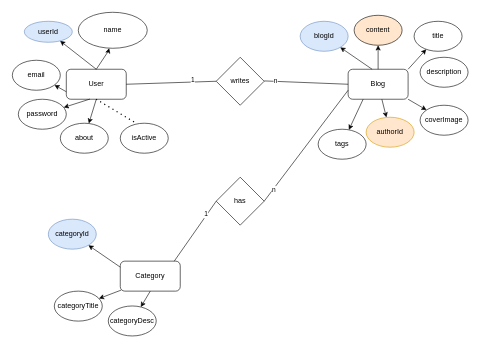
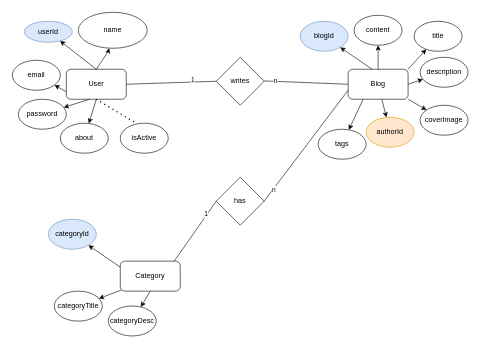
  <mxCell id="0" />
  <mxCell id="1" parent="0" />
  <mxCell id="2" value="User" style="rounded=1;whiteSpace=wrap;html=1;" vertex="1" parent="1"><mxGeometry x="110" y="115" width="100" height="50" as="geometry" /></mxCell>
  <mxCell id="3" value="userId" style="ellipse;whiteSpace=wrap;html=1;fillColor=#dae8fc;strokeColor=#6c8ebf;" vertex="1" parent="1"><mxGeometry x="40" y="35" width="80" height="35" as="geometry" /></mxCell>
  <mxCell id="4" value="" style="endArrow=classic;html=1;rounded=0;exitX=0.5;exitY=0;exitDx=0;exitDy=0;" edge="1" parent="1" source="2" target="3"><mxGeometry width="50" height="50" relative="1" as="geometry"><mxPoint x="80" y="125" as="sourcePoint" /><mxPoint x="130" y="75" as="targetPoint" /></mxGeometry></mxCell>
  <mxCell id="5" value="name" style="ellipse;whiteSpace=wrap;html=1;" vertex="1" parent="1"><mxGeometry x="130" y="20" width="115" height="60" as="geometry" /></mxCell>
  <mxCell id="6" value="" style="endArrow=classic;html=1;rounded=0;" edge="1" parent="1" target="5"><mxGeometry width="50" height="50" relative="1" as="geometry"><mxPoint x="160" y="115" as="sourcePoint" /><mxPoint x="220" y="60" as="targetPoint" /><Array as="points"><mxPoint x="180" y="85" /></Array></mxGeometry></mxCell>
  <mxCell id="7" value="email" style="ellipse;whiteSpace=wrap;html=1;" vertex="1" parent="1"><mxGeometry x="20" y="100" width="80" height="50" as="geometry" /></mxCell>
  <mxCell id="8" value="" style="endArrow=classic;html=1;rounded=0;exitX=0;exitY=0.75;exitDx=0;exitDy=0;" edge="1" parent="1" target="7" source="2"><mxGeometry width="50" height="50" relative="1" as="geometry"><mxPoint x="140" y="180" as="sourcePoint" /><mxPoint x="110" y="140" as="targetPoint" /></mxGeometry></mxCell>
  <mxCell id="9" value="password" style="ellipse;whiteSpace=wrap;html=1;" vertex="1" parent="1"><mxGeometry x="30" y="165" width="80" height="50" as="geometry" /></mxCell>
  <mxCell id="10" value="" style="endArrow=classic;html=1;rounded=0;exitX=0.394;exitY=0.994;exitDx=0;exitDy=0;exitPerimeter=0;" edge="1" parent="1" target="9" source="2"><mxGeometry width="50" height="50" relative="1" as="geometry"><mxPoint x="150" y="245" as="sourcePoint" /><mxPoint x="120" y="205" as="targetPoint" /></mxGeometry></mxCell>
  <mxCell id="11" value="about" style="ellipse;whiteSpace=wrap;html=1;" vertex="1" parent="1"><mxGeometry x="100" y="205" width="80" height="50" as="geometry" /></mxCell>
  <mxCell id="12" value="" style="endArrow=classic;html=1;rounded=0;exitX=0.5;exitY=1;exitDx=0;exitDy=0;" edge="1" parent="1" target="11" source="2"><mxGeometry width="50" height="50" relative="1" as="geometry"><mxPoint x="220" y="285" as="sourcePoint" /><mxPoint x="190" y="245" as="targetPoint" /></mxGeometry></mxCell>
  <mxCell id="13" value="Blog" style="rounded=1;whiteSpace=wrap;html=1;" vertex="1" parent="1"><mxGeometry x="580" y="115" width="100" height="50" as="geometry" /></mxCell>
  <mxCell id="14" value="blogId" style="ellipse;whiteSpace=wrap;html=1;fillColor=#dae8fc;strokeColor=#6c8ebf;" vertex="1" parent="1"><mxGeometry x="500" y="35" width="80" height="50" as="geometry" /></mxCell>
  <mxCell id="15" value="" style="endArrow=classic;html=1;rounded=0;exitX=0.5;exitY=0;exitDx=0;exitDy=0;" edge="1" parent="1" target="14"><mxGeometry width="50" height="50" relative="1" as="geometry"><mxPoint x="620" y="115" as="sourcePoint" /><mxPoint x="590" y="75" as="targetPoint" /></mxGeometry></mxCell>
- <mxCell id="16" value="content" style="ellipse;whiteSpace=wrap;html=1;fillColor=#ffe6cc;" vertex="1" parent="1"><mxGeometry x="590" y="25" width="80" height="50" as="geometry" /></mxCell>
+ <mxCell id="16" value="content" style="ellipse;whiteSpace=wrap;html=1;" vertex="1" parent="1"><mxGeometry x="590" y="25" width="80" height="50" as="geometry" /></mxCell>
  <mxCell id="17" value="" style="endArrow=classic;html=1;rounded=0;exitX=0.5;exitY=0;exitDx=0;exitDy=0;" edge="1" parent="1" target="16" source="13"><mxGeometry width="50" height="50" relative="1" as="geometry"><mxPoint x="710" y="105" as="sourcePoint" /><mxPoint x="680" y="65" as="targetPoint" /></mxGeometry></mxCell>
  <mxCell id="18" value="title" style="ellipse;whiteSpace=wrap;html=1;" vertex="1" parent="1"><mxGeometry x="690" y="35" width="80" height="50" as="geometry" /></mxCell>
  <mxCell id="19" value="" style="endArrow=classic;html=1;rounded=0;exitX=1;exitY=0;exitDx=0;exitDy=0;" edge="1" parent="1" target="18" source="13"><mxGeometry width="50" height="50" relative="1" as="geometry"><mxPoint x="810" y="115" as="sourcePoint" /><mxPoint x="780" y="75" as="targetPoint" /></mxGeometry></mxCell>
  <mxCell id="20" value="description" style="ellipse;whiteSpace=wrap;html=1;" vertex="1" parent="1"><mxGeometry x="700" y="95" width="80" height="50" as="geometry" /></mxCell>
+ <mxCell id="21" value="" style="endArrow=classic;html=1;rounded=0;exitX=1;exitY=0.5;exitDx=0;exitDy=0;" edge="1" parent="1" target="20" source="13"><mxGeometry width="50" height="50" relative="1" as="geometry"><mxPoint x="820" y="175" as="sourcePoint" /><mxPoint x="790" y="135" as="targetPoint" /></mxGeometry></mxCell>
  <mxCell id="22" value="coverImage" style="ellipse;whiteSpace=wrap;html=1;" vertex="1" parent="1"><mxGeometry x="700" y="175" width="80" height="50" as="geometry" /></mxCell>
  <mxCell id="23" value="" style="endArrow=classic;html=1;rounded=0;exitX=1;exitY=1;exitDx=0;exitDy=0;" edge="1" parent="1" target="22" source="13"><mxGeometry width="50" height="50" relative="1" as="geometry"><mxPoint x="820" y="255" as="sourcePoint" /><mxPoint x="790" y="215" as="targetPoint" /></mxGeometry></mxCell>
  <mxCell id="24" value="authorId" style="ellipse;whiteSpace=wrap;html=1;fillColor=#ffe6cc;strokeColor=#d79b00;" vertex="1" parent="1"><mxGeometry x="610" y="195" width="80" height="50" as="geometry" /></mxCell>
  <mxCell id="25" value="" style="endArrow=classic;html=1;rounded=0;" edge="1" parent="1" target="24" source="13"><mxGeometry width="50" height="50" relative="1" as="geometry"><mxPoint x="730" y="275" as="sourcePoint" /><mxPoint x="700" y="235" as="targetPoint" /></mxGeometry></mxCell>
  <mxCell id="26" value="tags" style="ellipse;whiteSpace=wrap;html=1;" vertex="1" parent="1"><mxGeometry x="530" y="215" width="80" height="50" as="geometry" /></mxCell>
  <mxCell id="27" value="" style="endArrow=classic;html=1;rounded=0;exitX=0.25;exitY=1;exitDx=0;exitDy=0;" edge="1" parent="1" target="26" source="13"><mxGeometry width="50" height="50" relative="1" as="geometry"><mxPoint x="650" y="275" as="sourcePoint" /><mxPoint x="620" y="235" as="targetPoint" /></mxGeometry></mxCell>
  <mxCell id="28" value="writes" style="rhombus;whiteSpace=wrap;html=1;" vertex="1" parent="1"><mxGeometry x="360" y="95" width="80" height="80" as="geometry" /></mxCell>
  <mxCell id="29" value="" style="endArrow=none;html=1;rounded=0;exitX=1;exitY=0.5;exitDx=0;exitDy=0;entryX=0;entryY=0.5;entryDx=0;entryDy=0;" edge="1" parent="1" source="2" target="28"><mxGeometry width="50" height="50" relative="1" as="geometry"><mxPoint x="240" y="165" as="sourcePoint" /><mxPoint x="290" y="115" as="targetPoint" /></mxGeometry></mxCell>
  <mxCell id="30" value="1" style="edgeLabel;html=1;align=center;verticalAlign=middle;resizable=0;points=[];" vertex="1" connectable="0" parent="29"><mxGeometry x="0.485" y="4" relative="1" as="geometry"><mxPoint as="offset" /></mxGeometry></mxCell>
  <mxCell id="31" value="" style="endArrow=none;html=1;rounded=0;exitX=1;exitY=0.5;exitDx=0;exitDy=0;entryX=0;entryY=0.5;entryDx=0;entryDy=0;" edge="1" parent="1" target="13"><mxGeometry width="50" height="50" relative="1" as="geometry"><mxPoint x="440" y="134.44" as="sourcePoint" /><mxPoint x="560" y="134.94" as="targetPoint" /></mxGeometry></mxCell>
  <mxCell id="32" value="n" style="edgeLabel;html=1;align=center;verticalAlign=middle;resizable=0;points=[];" vertex="1" connectable="0" parent="31"><mxGeometry x="-0.747" y="1" relative="1" as="geometry"><mxPoint as="offset" /></mxGeometry></mxCell>
  <mxCell id="33" value="Category" style="rounded=1;whiteSpace=wrap;html=1;" vertex="1" parent="1"><mxGeometry x="200" y="435" width="100" height="50" as="geometry" /></mxCell>
  <mxCell id="34" value="categoryId" style="ellipse;whiteSpace=wrap;html=1;fillColor=#dae8fc;strokeColor=#6c8ebf;" vertex="1" parent="1"><mxGeometry x="80" y="365" width="80" height="50" as="geometry" /></mxCell>
  <mxCell id="35" value="" style="endArrow=classic;html=1;rounded=0;exitX=0.5;exitY=0;exitDx=0;exitDy=0;" edge="1" parent="1" target="34"><mxGeometry width="50" height="50" relative="1" as="geometry"><mxPoint x="200" y="445" as="sourcePoint" /><mxPoint x="170" y="405" as="targetPoint" /></mxGeometry></mxCell>
  <mxCell id="36" value="categoryTitle" style="ellipse;whiteSpace=wrap;html=1;" vertex="1" parent="1"><mxGeometry x="90" y="485" width="80" height="50" as="geometry" /></mxCell>
  <mxCell id="37" value="" style="endArrow=classic;html=1;rounded=0;exitX=0.016;exitY=0.965;exitDx=0;exitDy=0;exitPerimeter=0;" edge="1" parent="1" target="36" source="33"><mxGeometry width="50" height="50" relative="1" as="geometry"><mxPoint x="210" y="565" as="sourcePoint" /><mxPoint x="180" y="525" as="targetPoint" /></mxGeometry></mxCell>
  <mxCell id="38" value="has" style="rhombus;whiteSpace=wrap;html=1;" vertex="1" parent="1"><mxGeometry x="360" y="295" width="80" height="80" as="geometry" /></mxCell>
  <mxCell id="39" value="" style="endArrow=none;html=1;rounded=0;entryX=0;entryY=0.5;entryDx=0;entryDy=0;" edge="1" parent="1" target="38"><mxGeometry width="50" height="50" relative="1" as="geometry"><mxPoint x="290" y="435" as="sourcePoint" /><mxPoint x="340" y="385" as="targetPoint" /></mxGeometry></mxCell>
  <mxCell id="40" value="1" style="edgeLabel;html=1;align=center;verticalAlign=middle;resizable=0;points=[];" vertex="1" connectable="0" parent="39"><mxGeometry x="0.558" y="2" relative="1" as="geometry"><mxPoint as="offset" /></mxGeometry></mxCell>
  <mxCell id="41" value="" style="endArrow=none;html=1;rounded=0;exitX=1;exitY=0.5;exitDx=0;exitDy=0;" edge="1" parent="1" source="38"><mxGeometry width="50" height="50" relative="1" as="geometry"><mxPoint x="530" y="200" as="sourcePoint" /><mxPoint x="580" y="150" as="targetPoint" /></mxGeometry></mxCell>
  <mxCell id="42" value="n" style="edgeLabel;html=1;align=center;verticalAlign=middle;resizable=0;points=[];" vertex="1" connectable="0" parent="41"><mxGeometry x="-0.791" relative="1" as="geometry"><mxPoint x="1" as="offset" /></mxGeometry></mxCell>
  <mxCell id="43" value="categoryDesc" style="ellipse;whiteSpace=wrap;html=1;" vertex="1" parent="1"><mxGeometry x="180" y="509.75" width="80" height="50" as="geometry" /></mxCell>
  <mxCell id="44" value="" style="endArrow=classic;html=1;rounded=0;exitX=0.5;exitY=1;exitDx=0;exitDy=0;" edge="1" parent="1" target="43" source="33"><mxGeometry width="50" height="50" relative="1" as="geometry"><mxPoint x="291.6" y="508" as="sourcePoint" /><mxPoint x="270" y="549.75" as="targetPoint" /></mxGeometry></mxCell>
  <mxCell id="45" value="isActive" style="ellipse;whiteSpace=wrap;html=1;" vertex="1" parent="1"><mxGeometry x="200" y="205" width="80" height="50" as="geometry" /></mxCell>
  <mxCell id="46" value="" style="endArrow=none;dashed=1;html=1;dashPattern=1 3;strokeWidth=2;rounded=0;entryX=0.5;entryY=1;entryDx=0;entryDy=0;exitX=0.287;exitY=-0.042;exitDx=0;exitDy=0;exitPerimeter=0;" edge="1" parent="1" source="45" target="2"><mxGeometry width="50" height="50" relative="1" as="geometry"><mxPoint x="200" y="205" as="sourcePoint" /><mxPoint x="250" y="155" as="targetPoint" /></mxGeometry></mxCell>
